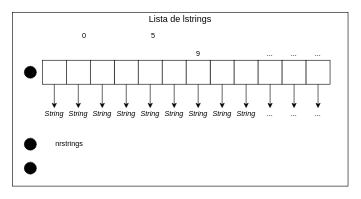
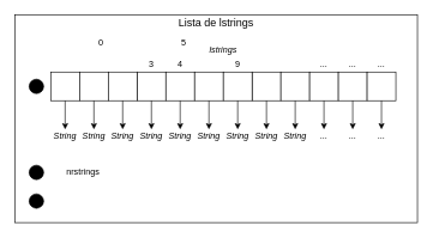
  <mxCell id="0" />
  <mxCell id="1" parent="0" />
  <mxCell id="2" value="" style="rounded=0;whiteSpace=wrap;html=1;" parent="1" vertex="1"><mxGeometry x="20" y="20" width="560" height="290" as="geometry" /></mxCell>
  <mxCell id="3" value="" style="whiteSpace=wrap;html=1;aspect=fixed;" parent="1" vertex="1"><mxGeometry x="70" y="100" width="40" height="40" as="geometry" /></mxCell>
  <mxCell id="4" value="" style="whiteSpace=wrap;html=1;aspect=fixed;" parent="1" vertex="1"><mxGeometry x="110" y="100" width="40" height="40" as="geometry" /></mxCell>
  <mxCell id="5" value="" style="whiteSpace=wrap;html=1;aspect=fixed;" parent="1" vertex="1"><mxGeometry x="190" y="100" width="40" height="40" as="geometry" /></mxCell>
  <mxCell id="6" value="" style="whiteSpace=wrap;html=1;aspect=fixed;" parent="1" vertex="1"><mxGeometry x="230" y="100" width="40" height="40" as="geometry" /></mxCell>
  <mxCell id="7" value="" style="whiteSpace=wrap;html=1;aspect=fixed;" parent="1" vertex="1"><mxGeometry x="270" y="100" width="40" height="40" as="geometry" /></mxCell>
  <mxCell id="8" value="" style="whiteSpace=wrap;html=1;aspect=fixed;" parent="1" vertex="1"><mxGeometry x="350" y="100" width="40" height="40" as="geometry" /></mxCell>
  <mxCell id="9" value="" style="whiteSpace=wrap;html=1;aspect=fixed;" parent="1" vertex="1"><mxGeometry x="390" y="100" width="40" height="40" as="geometry" /></mxCell>
  <mxCell id="10" value="" style="whiteSpace=wrap;html=1;aspect=fixed;" parent="1" vertex="1"><mxGeometry x="430" y="100" width="40" height="40" as="geometry" /></mxCell>
  <mxCell id="11" value="" style="whiteSpace=wrap;html=1;aspect=fixed;" parent="1" vertex="1"><mxGeometry x="470" y="100" width="40" height="40" as="geometry" /></mxCell>
  <mxCell id="12" value="" style="whiteSpace=wrap;html=1;aspect=fixed;" parent="1" vertex="1"><mxGeometry x="510" y="100" width="40" height="40" as="geometry" /></mxCell>
+ <mxCell id="13" value="&lt;i&gt;lstrings&lt;/i&gt;" style="text;html=1;strokeColor=none;fillColor=none;align=center;verticalAlign=middle;whiteSpace=wrap;rounded=0;" parent="1" vertex="1"><mxGeometry x="290" y="60" width="40" height="20" as="geometry" /></mxCell>
  <mxCell id="14" value="" style="endArrow=classic;html=1;exitX=0.5;exitY=1;exitDx=0;exitDy=0;entryX=0.5;entryY=0;entryDx=0;entryDy=0;" parent="1" source="7" target="48" edge="1"><mxGeometry width="50" height="50" relative="1" as="geometry"><mxPoint x="70" y="290" as="sourcePoint" /><mxPoint x="290" y="170" as="targetPoint" /></mxGeometry></mxCell>
  <mxCell id="15" value="" style="whiteSpace=wrap;html=1;aspect=fixed;" parent="1" vertex="1"><mxGeometry x="310" y="100" width="40" height="40" as="geometry" /></mxCell>
  <mxCell id="16" value="" style="whiteSpace=wrap;html=1;aspect=fixed;" parent="1" vertex="1"><mxGeometry x="150" y="100" width="40" height="40" as="geometry" /></mxCell>
  <mxCell id="17" value="0" style="text;html=1;strokeColor=none;fillColor=none;align=center;verticalAlign=middle;whiteSpace=wrap;rounded=0;" parent="1" vertex="1"><mxGeometry x="120" y="50" width="40" height="20" as="geometry" /></mxCell>
+ <mxCell id="18" value="3" style="text;html=1;strokeColor=none;fillColor=none;align=center;verticalAlign=middle;whiteSpace=wrap;rounded=0;" parent="1" vertex="1"><mxGeometry x="190" y="80" width="40" height="20" as="geometry" /></mxCell>
+ <mxCell id="19" value="4" style="text;html=1;strokeColor=none;fillColor=none;align=center;verticalAlign=middle;whiteSpace=wrap;rounded=0;" parent="1" vertex="1"><mxGeometry x="230" y="80" width="40" height="20" as="geometry" /></mxCell>
  <mxCell id="20" value="5&lt;br&gt;" style="text;html=1;strokeColor=none;fillColor=none;align=center;verticalAlign=middle;whiteSpace=wrap;rounded=0;" parent="1" vertex="1"><mxGeometry x="235" y="50" width="40" height="20" as="geometry" /></mxCell>
  <mxCell id="21" value="9&lt;br&gt;" style="text;html=1;strokeColor=none;fillColor=none;align=center;verticalAlign=middle;whiteSpace=wrap;rounded=0;" parent="1" vertex="1"><mxGeometry x="310" y="80" width="40" height="20" as="geometry" /></mxCell>
  <mxCell id="22" value="..." style="text;html=1;strokeColor=none;fillColor=none;align=center;verticalAlign=middle;whiteSpace=wrap;rounded=0;" parent="1" vertex="1"><mxGeometry x="430" y="80" width="40" height="20" as="geometry" /></mxCell>
  <mxCell id="23" value="..." style="text;html=1;strokeColor=none;fillColor=none;align=center;verticalAlign=middle;whiteSpace=wrap;rounded=0;" parent="1" vertex="1"><mxGeometry x="470" y="80" width="40" height="20" as="geometry" /></mxCell>
  <mxCell id="24" value="..." style="text;html=1;strokeColor=none;fillColor=none;align=center;verticalAlign=middle;whiteSpace=wrap;rounded=0;" parent="1" vertex="1"><mxGeometry x="510" y="80" width="40" height="20" as="geometry" /></mxCell>
  <mxCell id="25" value="" style="endArrow=classic;html=1;exitX=0.5;exitY=1;exitDx=0;exitDy=0;" parent="1" edge="1"><mxGeometry width="50" height="50" relative="1" as="geometry"><mxPoint x="490" y="140" as="sourcePoint" /><mxPoint x="490" y="180" as="targetPoint" /></mxGeometry></mxCell>
  <mxCell id="26" value="...&lt;br&gt;" style="text;html=1;strokeColor=none;fillColor=none;align=center;verticalAlign=middle;whiteSpace=wrap;rounded=0;" parent="1" vertex="1"><mxGeometry x="470" y="180" width="40" height="20" as="geometry" /></mxCell>
  <mxCell id="27" value="" style="endArrow=classic;html=1;exitX=0.5;exitY=1;exitDx=0;exitDy=0;" parent="1" edge="1"><mxGeometry width="50" height="50" relative="1" as="geometry"><mxPoint x="370" y="140" as="sourcePoint" /><mxPoint x="370" y="180" as="targetPoint" /></mxGeometry></mxCell>
  <mxCell id="28" value="&lt;i&gt;String&lt;/i&gt;&lt;br&gt;" style="text;html=1;strokeColor=none;fillColor=none;align=center;verticalAlign=middle;whiteSpace=wrap;rounded=0;" parent="1" vertex="1"><mxGeometry x="350" y="180" width="40" height="20" as="geometry" /></mxCell>
  <mxCell id="29" value="" style="endArrow=classic;html=1;exitX=0.5;exitY=1;exitDx=0;exitDy=0;" parent="1" edge="1"><mxGeometry width="50" height="50" relative="1" as="geometry"><mxPoint x="410" y="140" as="sourcePoint" /><mxPoint x="410" y="180" as="targetPoint" /></mxGeometry></mxCell>
  <mxCell id="30" value="&lt;i&gt;String&lt;/i&gt;&lt;br&gt;" style="text;html=1;strokeColor=none;fillColor=none;align=center;verticalAlign=middle;whiteSpace=wrap;rounded=0;" parent="1" vertex="1"><mxGeometry x="390" y="180" width="40" height="20" as="geometry" /></mxCell>
  <mxCell id="31" value="" style="endArrow=classic;html=1;exitX=0.5;exitY=1;exitDx=0;exitDy=0;" parent="1" edge="1"><mxGeometry width="50" height="50" relative="1" as="geometry"><mxPoint x="450" y="140" as="sourcePoint" /><mxPoint x="450" y="180" as="targetPoint" /></mxGeometry></mxCell>
  <mxCell id="32" value="...&lt;br&gt;" style="text;html=1;strokeColor=none;fillColor=none;align=center;verticalAlign=middle;whiteSpace=wrap;rounded=0;" parent="1" vertex="1"><mxGeometry x="430" y="180" width="40" height="20" as="geometry" /></mxCell>
  <mxCell id="33" value="" style="endArrow=classic;html=1;exitX=0.5;exitY=1;exitDx=0;exitDy=0;" parent="1" edge="1"><mxGeometry width="50" height="50" relative="1" as="geometry"><mxPoint x="530" y="140" as="sourcePoint" /><mxPoint x="530" y="180" as="targetPoint" /></mxGeometry></mxCell>
  <mxCell id="34" value="...&lt;br&gt;" style="text;html=1;strokeColor=none;fillColor=none;align=center;verticalAlign=middle;whiteSpace=wrap;rounded=0;" parent="1" vertex="1"><mxGeometry x="510" y="180" width="40" height="20" as="geometry" /></mxCell>
  <mxCell id="35" value="" style="endArrow=classic;html=1;exitX=0.5;exitY=1;exitDx=0;exitDy=0;" parent="1" edge="1"><mxGeometry width="50" height="50" relative="1" as="geometry"><mxPoint x="330" y="140" as="sourcePoint" /><mxPoint x="330" y="180" as="targetPoint" /></mxGeometry></mxCell>
  <mxCell id="36" value="&lt;i&gt;String&lt;/i&gt;&lt;br&gt;" style="text;html=1;strokeColor=none;fillColor=none;align=center;verticalAlign=middle;whiteSpace=wrap;rounded=0;" parent="1" vertex="1"><mxGeometry x="310" y="180" width="40" height="20" as="geometry" /></mxCell>
  <mxCell id="37" value="" style="endArrow=classic;html=1;exitX=0.5;exitY=1;exitDx=0;exitDy=0;" parent="1" edge="1"><mxGeometry width="50" height="50" relative="1" as="geometry"><mxPoint x="250" y="140" as="sourcePoint" /><mxPoint x="250" y="180" as="targetPoint" /></mxGeometry></mxCell>
  <mxCell id="38" value="&lt;i&gt;String&lt;/i&gt;&lt;br&gt;" style="text;html=1;strokeColor=none;fillColor=none;align=center;verticalAlign=middle;whiteSpace=wrap;rounded=0;" parent="1" vertex="1"><mxGeometry x="230" y="180" width="40" height="20" as="geometry" /></mxCell>
  <mxCell id="39" value="" style="endArrow=classic;html=1;exitX=0.5;exitY=1;exitDx=0;exitDy=0;" parent="1" edge="1"><mxGeometry width="50" height="50" relative="1" as="geometry"><mxPoint x="210" y="140" as="sourcePoint" /><mxPoint x="210" y="180" as="targetPoint" /></mxGeometry></mxCell>
  <mxCell id="40" value="&lt;i&gt;String&lt;/i&gt;&lt;br&gt;" style="text;html=1;strokeColor=none;fillColor=none;align=center;verticalAlign=middle;whiteSpace=wrap;rounded=0;" parent="1" vertex="1"><mxGeometry x="190" y="180" width="40" height="20" as="geometry" /></mxCell>
  <mxCell id="41" value="" style="endArrow=classic;html=1;exitX=0.5;exitY=1;exitDx=0;exitDy=0;" parent="1" edge="1"><mxGeometry width="50" height="50" relative="1" as="geometry"><mxPoint x="170" y="140" as="sourcePoint" /><mxPoint x="170" y="180" as="targetPoint" /></mxGeometry></mxCell>
  <mxCell id="42" value="&lt;i&gt;String&lt;/i&gt;&lt;br&gt;" style="text;html=1;strokeColor=none;fillColor=none;align=center;verticalAlign=middle;whiteSpace=wrap;rounded=0;" parent="1" vertex="1"><mxGeometry x="150" y="180" width="40" height="20" as="geometry" /></mxCell>
  <mxCell id="43" value="" style="endArrow=classic;html=1;exitX=0.5;exitY=1;exitDx=0;exitDy=0;" parent="1" edge="1"><mxGeometry width="50" height="50" relative="1" as="geometry"><mxPoint x="130" y="140" as="sourcePoint" /><mxPoint x="130" y="180" as="targetPoint" /></mxGeometry></mxCell>
  <mxCell id="44" value="&lt;i&gt;String&lt;/i&gt;&lt;br&gt;" style="text;html=1;strokeColor=none;fillColor=none;align=center;verticalAlign=middle;whiteSpace=wrap;rounded=0;" parent="1" vertex="1"><mxGeometry x="110" y="180" width="40" height="20" as="geometry" /></mxCell>
  <mxCell id="45" value="" style="endArrow=classic;html=1;" parent="1" source="3" edge="1"><mxGeometry width="50" height="50" relative="1" as="geometry"><mxPoint x="90" y="140" as="sourcePoint" /><mxPoint x="90" y="180" as="targetPoint" /></mxGeometry></mxCell>
  <mxCell id="46" value="&lt;i&gt;String&lt;/i&gt;&lt;br&gt;" style="text;html=1;strokeColor=none;fillColor=none;align=center;verticalAlign=middle;whiteSpace=wrap;rounded=0;" parent="1" vertex="1"><mxGeometry x="70" y="180" width="40" height="20" as="geometry" /></mxCell>
  <mxCell id="47" value="&lt;font style=&quot;font-size: 15px&quot;&gt;Lista de lstrings&lt;/font&gt;" style="text;html=1;strokeColor=none;fillColor=none;align=center;verticalAlign=middle;whiteSpace=wrap;rounded=0;" parent="1" vertex="1"><mxGeometry x="215" y="20" width="170" height="20" as="geometry" /></mxCell>
  <mxCell id="48" value="&lt;i&gt;String&lt;/i&gt;" style="text;html=1;strokeColor=none;fillColor=none;align=center;verticalAlign=middle;whiteSpace=wrap;rounded=0;" parent="1" vertex="1"><mxGeometry x="270" y="180" width="40" height="20" as="geometry" /></mxCell>
  <mxCell id="49" value="&lt;div style=&quot;text-align: left&quot;&gt;&lt;span&gt;nrstrings&lt;/span&gt;&lt;/div&gt;" style="text;html=1;strokeColor=none;fillColor=none;align=center;verticalAlign=middle;whiteSpace=wrap;rounded=0;" parent="1" vertex="1"><mxGeometry x="95" y="230" width="40" height="20" as="geometry" /></mxCell>
  <mxCell id="50" value="v" style="ellipse;whiteSpace=wrap;html=1;aspect=fixed;fillColor=#000000;" vertex="1" parent="1"><mxGeometry x="40" y="230" width="20" height="20" as="geometry" /></mxCell>
  <mxCell id="51" value="v" style="ellipse;whiteSpace=wrap;html=1;aspect=fixed;fillColor=#000000;" vertex="1" parent="1"><mxGeometry x="40" y="270" width="20" height="20" as="geometry" /></mxCell>
  <mxCell id="52" value="v" style="ellipse;whiteSpace=wrap;html=1;aspect=fixed;fillColor=#000000;" vertex="1" parent="1"><mxGeometry x="40" y="110" width="20" height="20" as="geometry" /></mxCell>
